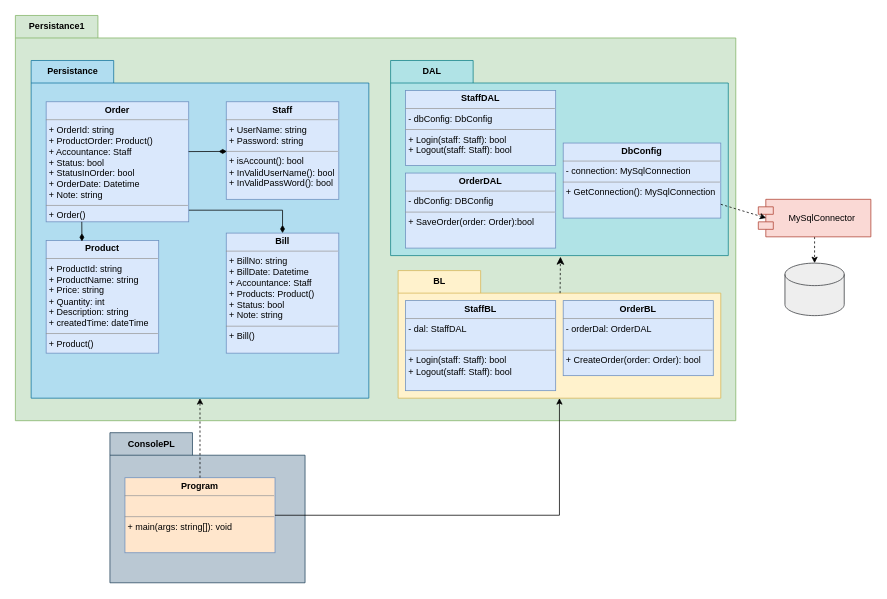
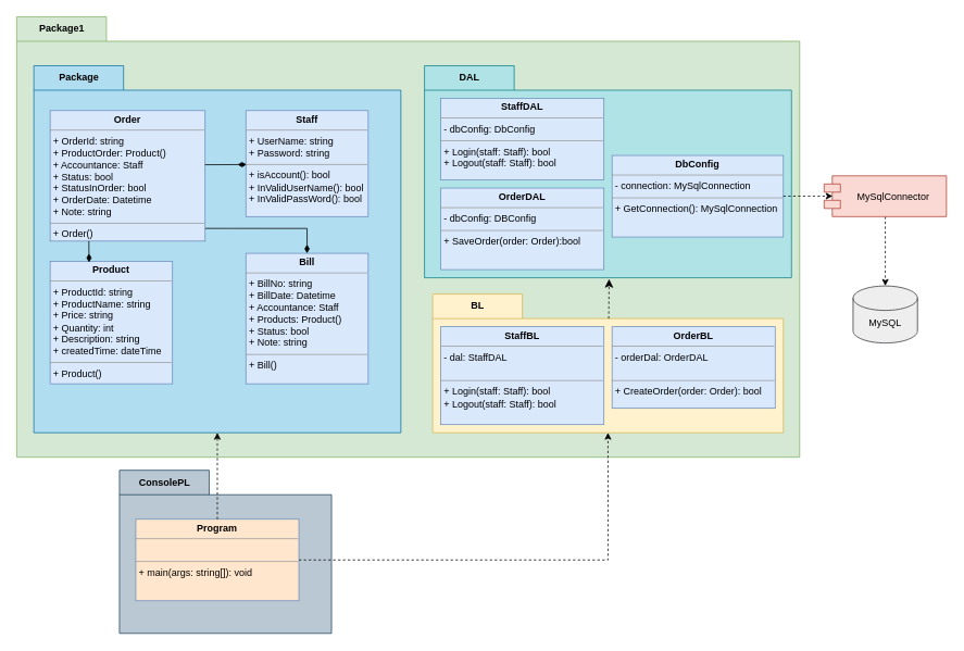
  <mxCell id="0" />
  <mxCell id="1" parent="0" />
  <mxCell id="2" style="edgeStyle=none;rounded=0;orthogonalLoop=1;jettySize=auto;html=1;entryX=0.5;entryY=0;entryDx=0;entryDy=0;entryPerimeter=0;dashed=1;endArrow=classic;endFill=1;" parent="1" source="3" target="22" edge="1"><mxGeometry relative="1" as="geometry" /></mxCell>
- <mxCell id="3" value="MySqlConnector" style="shape=module;align=left;spacingLeft=20;align=center;verticalAlign=middle;fillColor=#fad9d5;strokeColor=#ae4132;" parent="1" vertex="1"><mxGeometry x="1010" y="265" width="150" height="50" as="geometry" /></mxCell>
- <mxCell id="4" value="Persistance1" style="shape=folder;fontStyle=1;tabWidth=110;tabHeight=30;tabPosition=left;html=1;boundedLbl=1;labelInHeader=1;container=1;collapsible=0;recursiveResize=0;fillColor=#d5e8d4;strokeColor=#82b366;" parent="1" vertex="1"><mxGeometry x="20" y="20" width="960" height="540" as="geometry" /></mxCell>
- <mxCell id="5" value="Persistance" style="shape=folder;fontStyle=1;tabWidth=110;tabHeight=30;tabPosition=left;html=1;boundedLbl=1;labelInHeader=1;container=1;collapsible=0;recursiveResize=0;fillColor=#b1ddf0;strokeColor=#10739e;" parent="4" vertex="1"><mxGeometry x="21" y="60" width="450" height="450" as="geometry" /></mxCell>
+ <mxCell id="3" value="MySqlConnector" style="shape=module;align=left;spacingLeft=20;align=center;verticalAlign=middle;fillColor=#fad9d5;strokeColor=#ae4132;" parent="1" vertex="1"><mxGeometry x="1010" y="215" width="150" height="50" as="geometry" /></mxCell>
+ <mxCell id="4" value="Package1" style="shape=folder;fontStyle=1;tabWidth=110;tabHeight=30;tabPosition=left;html=1;boundedLbl=1;labelInHeader=1;container=1;collapsible=0;recursiveResize=0;fillColor=#d5e8d4;strokeColor=#82b366;" parent="1" vertex="1"><mxGeometry x="20" y="20" width="960" height="540" as="geometry" /></mxCell>
+ <mxCell id="5" value="Package" style="shape=folder;fontStyle=1;tabWidth=110;tabHeight=30;tabPosition=left;html=1;boundedLbl=1;labelInHeader=1;container=1;collapsible=0;recursiveResize=0;fillColor=#b1ddf0;strokeColor=#10739e;" parent="4" vertex="1"><mxGeometry x="21" y="60" width="450" height="450" as="geometry" /></mxCell>
  <mxCell id="6" value="&lt;p style=&quot;margin:0px;margin-top:4px;text-align:center;&quot;&gt;&lt;b&gt;Staff&lt;/b&gt;&lt;/p&gt;&lt;hr size=&quot;1&quot;&gt;&lt;p style=&quot;margin:0px;margin-left:4px;&quot;&gt;+ UserName: string&lt;/p&gt;&lt;p style=&quot;margin:0px;margin-left:4px;&quot;&gt;+ Password: string&lt;/p&gt;&lt;hr size=&quot;1&quot;&gt;&lt;p style=&quot;margin:0px;margin-left:4px;&quot;&gt;+ isAccount(): bool&lt;/p&gt;&lt;p style=&quot;margin:0px;margin-left:4px;&quot;&gt;+ InValidUserName(): bool&lt;/p&gt;&lt;p style=&quot;margin:0px;margin-left:4px;&quot;&gt;+ InValidPassWord(): bool&lt;/p&gt;" style="verticalAlign=top;align=left;overflow=fill;fontSize=12;fontFamily=Helvetica;html=1;fillColor=#dae8fc;strokeColor=#6c8ebf;" parent="5" vertex="1"><mxGeometry x="260" y="55" width="150" height="130" as="geometry" /></mxCell>
  <mxCell id="7" value="&lt;p style=&quot;margin:0px;margin-top:4px;text-align:center;&quot;&gt;&lt;b&gt;Product&lt;/b&gt;&lt;/p&gt;&lt;hr size=&quot;1&quot;&gt;&lt;p style=&quot;margin:0px;margin-left:4px;&quot;&gt;+ ProductId: string&lt;/p&gt;&lt;p style=&quot;margin:0px;margin-left:4px;&quot;&gt;+ ProductName: string&lt;/p&gt;&lt;p style=&quot;margin:0px;margin-left:4px;&quot;&gt;+ Price: string&lt;/p&gt;&lt;p style=&quot;margin:0px;margin-left:4px;&quot;&gt;+ Quantity: int&lt;/p&gt;&lt;p style=&quot;margin:0px;margin-left:4px;&quot;&gt;+ Description: string&lt;/p&gt;&lt;p style=&quot;margin:0px;margin-left:4px;&quot;&gt;+ createdTime: dateTime&lt;/p&gt;&lt;hr size=&quot;1&quot;&gt;&lt;p style=&quot;margin:0px;margin-left:4px;&quot;&gt;+ Product()&amp;nbsp;&lt;/p&gt;" style="verticalAlign=top;align=left;overflow=fill;fontSize=12;fontFamily=Helvetica;html=1;fillColor=#dae8fc;strokeColor=#6c8ebf;" parent="5" vertex="1"><mxGeometry x="20" y="240" width="150" height="150" as="geometry" /></mxCell>
  <mxCell id="8" value="&lt;p style=&quot;margin:0px;margin-top:4px;text-align:center;&quot;&gt;&lt;b&gt;Order&lt;/b&gt;&lt;/p&gt;&lt;hr size=&quot;1&quot;&gt;&lt;p style=&quot;margin:0px;margin-left:4px;&quot;&gt;+ OrderId: string&amp;nbsp;&lt;/p&gt;&lt;p style=&quot;margin:0px;margin-left:4px;&quot;&gt;+ ProductOrder: Product()&lt;/p&gt;&lt;p style=&quot;margin:0px;margin-left:4px;&quot;&gt;+ Accountance: Staff&lt;/p&gt;&lt;p style=&quot;margin:0px;margin-left:4px;&quot;&gt;+ Status: bool&lt;/p&gt;&lt;p style=&quot;margin: 0px 0px 0px 4px;&quot;&gt;+ StatusInOrder: bool&lt;/p&gt;&lt;p style=&quot;margin:0px;margin-left:4px;&quot;&gt;+ OrderDate: Datetime&lt;/p&gt;&lt;p style=&quot;margin:0px;margin-left:4px;&quot;&gt;+ Note: string&lt;/p&gt;&lt;hr size=&quot;1&quot;&gt;&lt;p style=&quot;margin:0px;margin-left:4px;&quot;&gt;&lt;span style=&quot;background-color: initial;&quot;&gt;+ Order()&lt;/span&gt;&lt;br&gt;&lt;/p&gt;" style="verticalAlign=top;align=left;overflow=fill;fontSize=12;fontFamily=Helvetica;html=1;fillColor=#dae8fc;strokeColor=#6c8ebf;" parent="5" vertex="1"><mxGeometry x="20" y="55" width="190" height="160" as="geometry" /></mxCell>
  <mxCell id="9" value="" style="endArrow=none;startArrow=diamondThin;endFill=0;startFill=1;html=1;verticalAlign=bottom;labelBackgroundColor=none;strokeWidth=1;startSize=8;endSize=8;rounded=0;entryX=0.25;entryY=1;entryDx=0;entryDy=0;exitX=0.318;exitY=0.007;exitDx=0;exitDy=0;exitPerimeter=0;" parent="5" source="7" target="8" edge="1"><mxGeometry width="160" relative="1" as="geometry"><mxPoint x="-60" y="320" as="sourcePoint" /><mxPoint x="100" y="320" as="targetPoint" /></mxGeometry></mxCell>
  <mxCell id="10" value="" style="endArrow=none;startArrow=diamondThin;endFill=0;startFill=1;html=1;verticalAlign=bottom;labelBackgroundColor=none;strokeWidth=1;startSize=8;endSize=8;rounded=0;entryX=0.999;entryY=0.415;entryDx=0;entryDy=0;exitX=0.005;exitY=0.509;exitDx=0;exitDy=0;exitPerimeter=0;entryPerimeter=0;" parent="5" source="6" target="8" edge="1"><mxGeometry width="160" relative="1" as="geometry"><mxPoint x="250" y="310" as="sourcePoint" /><mxPoint x="40" y="150" as="targetPoint" /></mxGeometry></mxCell>
  <mxCell id="11" value="&lt;p style=&quot;margin:0px;margin-top:4px;text-align:center;&quot;&gt;&lt;b&gt;Bill&lt;/b&gt;&lt;/p&gt;&lt;hr size=&quot;1&quot;&gt;&lt;p style=&quot;margin:0px;margin-left:4px;&quot;&gt;+ BillNo: string&lt;/p&gt;&lt;p style=&quot;margin:0px;margin-left:4px;&quot;&gt;+ BillDate: Datetime&lt;/p&gt;&lt;p style=&quot;margin:0px;margin-left:4px;&quot;&gt;+ Accountance: Staff&lt;/p&gt;&lt;p style=&quot;margin:0px;margin-left:4px;&quot;&gt;+ Products: Product()&lt;/p&gt;&lt;p style=&quot;margin:0px;margin-left:4px;&quot;&gt;+ Status: bool&lt;/p&gt;&lt;p style=&quot;margin:0px;margin-left:4px;&quot;&gt;+ Note: string&lt;/p&gt;&lt;hr size=&quot;1&quot;&gt;&lt;p style=&quot;margin:0px;margin-left:4px;&quot;&gt;+ Bill()&amp;nbsp;&lt;/p&gt;" style="verticalAlign=top;align=left;overflow=fill;fontSize=12;fontFamily=Helvetica;html=1;fillColor=#dae8fc;strokeColor=#6c8ebf;" parent="5" vertex="1"><mxGeometry x="260" y="230" width="150" height="160" as="geometry" /></mxCell>
  <mxCell id="12" value="" style="endArrow=none;startArrow=diamondThin;endFill=0;startFill=1;html=1;verticalAlign=bottom;labelBackgroundColor=none;strokeWidth=1;startSize=8;endSize=8;rounded=0;entryX=1.001;entryY=0.903;entryDx=0;entryDy=0;exitX=0.5;exitY=0;exitDx=0;exitDy=0;entryPerimeter=0;edgeStyle=orthogonalEdgeStyle;" parent="5" source="11" target="8" edge="1"><mxGeometry width="160" relative="1" as="geometry"><mxPoint x="304.75" y="225.17" as="sourcePoint" /><mxPoint x="253.81" y="225.4" as="targetPoint" /><Array as="points"><mxPoint x="335" y="200" /></Array></mxGeometry></mxCell>
  <mxCell id="13" value="DAL" style="shape=folder;fontStyle=1;tabWidth=110;tabHeight=30;tabPosition=left;html=1;boundedLbl=1;labelInHeader=1;container=1;collapsible=0;recursiveResize=0;fillColor=#b0e3e6;strokeColor=#0e8088;" parent="4" vertex="1"><mxGeometry x="500" y="60" width="450" height="260" as="geometry" /></mxCell>
  <mxCell id="14" value="&lt;p style=&quot;margin:0px;margin-top:4px;text-align:center;&quot;&gt;&lt;b&gt;StaffDAL&lt;/b&gt;&lt;/p&gt;&lt;hr size=&quot;1&quot;&gt;&lt;p style=&quot;margin:0px;margin-left:4px;&quot;&gt;- dbConfig: DbConfig&lt;/p&gt;&lt;hr size=&quot;1&quot;&gt;&lt;p style=&quot;margin:0px;margin-left:4px;&quot;&gt;+ Login(staff: Staff): bool&lt;/p&gt;&lt;p style=&quot;margin:0px;margin-left:4px;&quot;&gt;+ Logout(staff: Staff): bool&lt;br&gt;&lt;/p&gt;" style="verticalAlign=top;align=left;overflow=fill;fontSize=12;fontFamily=Helvetica;html=1;fillColor=#dae8fc;strokeColor=#6c8ebf;" parent="13" vertex="1"><mxGeometry x="20" y="40" width="200" height="100" as="geometry" /></mxCell>
  <mxCell id="15" value="&lt;p style=&quot;margin:0px;margin-top:4px;text-align:center;&quot;&gt;&lt;b&gt;OrderDAL&lt;/b&gt;&lt;/p&gt;&lt;hr size=&quot;1&quot;&gt;&lt;p style=&quot;margin:0px;margin-left:4px;&quot;&gt;- dbConfig: DBConfig&lt;br&gt;&lt;/p&gt;&lt;hr size=&quot;1&quot;&gt;&lt;p style=&quot;margin:0px;margin-left:4px;&quot;&gt;+ SaveOrder(order: Order):bool&lt;/p&gt;" style="verticalAlign=top;align=left;overflow=fill;fontSize=12;fontFamily=Helvetica;html=1;fillColor=#dae8fc;strokeColor=#6c8ebf;" parent="13" vertex="1"><mxGeometry x="20" y="150" width="200" height="100" as="geometry" /></mxCell>
  <mxCell id="16" value="&lt;p style=&quot;margin:0px;margin-top:4px;text-align:center;&quot;&gt;&lt;b&gt;DbConfig&lt;/b&gt;&lt;/p&gt;&lt;hr size=&quot;1&quot;&gt;&lt;p style=&quot;margin:0px;margin-left:4px;&quot;&gt;- connection: MySqlConnection&lt;/p&gt;&lt;hr size=&quot;1&quot;&gt;&lt;p style=&quot;margin:0px;margin-left:4px;&quot;&gt;+ GetConnection(): MySqlConnection&lt;/p&gt;" style="verticalAlign=top;align=left;overflow=fill;fontSize=12;fontFamily=Helvetica;html=1;fillColor=#dae8fc;strokeColor=#6c8ebf;" parent="13" vertex="1"><mxGeometry x="230" y="110" width="210" height="100" as="geometry" /></mxCell>
  <mxCell id="17" value="BL" style="shape=folder;fontStyle=1;tabWidth=110;tabHeight=30;tabPosition=left;html=1;boundedLbl=1;labelInHeader=1;container=1;collapsible=0;recursiveResize=0;fillColor=#fff2cc;strokeColor=#d6b656;" parent="4" vertex="1"><mxGeometry x="510" y="340" width="430" height="170" as="geometry" /></mxCell>
  <mxCell id="18" value="&lt;p style=&quot;margin:0px;margin-top:4px;text-align:center;&quot;&gt;&lt;b&gt;StaffBL&lt;/b&gt;&lt;/p&gt;&lt;hr size=&quot;1&quot;&gt;&lt;p style=&quot;margin:0px;margin-left:4px;&quot;&gt;- dal: StaffDAL&lt;/p&gt;&lt;p style=&quot;margin:0px;margin-left:4px;&quot;&gt;&lt;br&gt;&lt;/p&gt;&lt;hr size=&quot;1&quot;&gt;&lt;p style=&quot;margin:0px;margin-left:4px;&quot;&gt;+ Login(staff: Staff): bool&lt;/p&gt;&lt;p style=&quot;margin:0px;margin-left:4px;&quot;&gt;+ Logout(staff: Staff): bool&lt;br&gt;&lt;/p&gt;" style="verticalAlign=top;align=left;overflow=fill;fontSize=12;fontFamily=Helvetica;html=1;fillColor=#dae8fc;strokeColor=#6c8ebf;" parent="17" vertex="1"><mxGeometry x="10" y="40" width="200" height="120" as="geometry" /></mxCell>
  <mxCell id="19" value="&lt;p style=&quot;margin:0px;margin-top:4px;text-align:center;&quot;&gt;&lt;b&gt;OrderBL&lt;/b&gt;&lt;/p&gt;&lt;hr size=&quot;1&quot;&gt;&lt;p style=&quot;margin:0px;margin-left:4px;&quot;&gt;- orderDal: OrderDAL&lt;/p&gt;&lt;p style=&quot;margin:0px;margin-left:4px;&quot;&gt;&lt;br&gt;&lt;/p&gt;&lt;hr size=&quot;1&quot;&gt;&lt;p style=&quot;margin:0px;margin-left:4px;&quot;&gt;+ CreateOrder(order: Order): bool&lt;/p&gt;" style="verticalAlign=top;align=left;overflow=fill;fontSize=12;fontFamily=Helvetica;html=1;fillColor=#dae8fc;strokeColor=#6c8ebf;" parent="17" vertex="1"><mxGeometry x="220" y="40" width="200" height="100" as="geometry" /></mxCell>
  <mxCell id="20" value="" style="endArrow=classic;startArrow=none;endFill=1;startFill=0;endSize=8;html=1;verticalAlign=bottom;dashed=1;labelBackgroundColor=none;rounded=0;exitX=0.502;exitY=0.177;exitDx=0;exitDy=0;exitPerimeter=0;entryX=0.503;entryY=1.006;entryDx=0;entryDy=0;entryPerimeter=0;" parent="4" source="17" target="13" edge="1"><mxGeometry width="160" relative="1" as="geometry"><mxPoint x="610" y="580" as="sourcePoint" /><mxPoint x="726" y="326" as="targetPoint" /></mxGeometry></mxCell>
  <mxCell id="21" value="" style="group" parent="1" vertex="1" connectable="0"><mxGeometry x="1045.5" y="350" width="79" height="70" as="geometry" /></mxCell>
  <mxCell id="22" value="" style="shape=cylinder3;whiteSpace=wrap;html=1;boundedLbl=1;backgroundOutline=1;size=15;fillColor=#eeeeee;strokeColor=#36393d;" parent="21" vertex="1"><mxGeometry width="79" height="70" as="geometry" /></mxCell>
+ <mxCell id="23" value="MySQL" style="text;html=1;strokeColor=none;fillColor=none;align=center;verticalAlign=middle;whiteSpace=wrap;rounded=0;" parent="21" vertex="1"><mxGeometry x="9.5" y="30" width="60" height="30" as="geometry" /></mxCell>
  <mxCell id="24" value="ConsolePL" style="shape=folder;fontStyle=1;tabWidth=110;tabHeight=30;tabPosition=left;html=1;boundedLbl=1;labelInHeader=1;container=1;collapsible=0;recursiveResize=0;fillColor=#bac8d3;strokeColor=#23445d;" parent="1" vertex="1"><mxGeometry x="146" y="576" width="260" height="200" as="geometry" /></mxCell>
  <mxCell id="25" value="&lt;p style=&quot;margin:0px;margin-top:4px;text-align:center;&quot;&gt;&lt;b&gt;Program&lt;/b&gt;&lt;/p&gt;&lt;hr size=&quot;1&quot;&gt;&lt;p style=&quot;margin:0px;margin-left:4px;&quot;&gt;&lt;br&gt;&lt;/p&gt;&lt;hr size=&quot;1&quot;&gt;&lt;p style=&quot;margin:0px;margin-left:4px;&quot;&gt;+ main(args: string[]): void&lt;/p&gt;" style="verticalAlign=top;align=left;overflow=fill;fontSize=12;fontFamily=Helvetica;html=1;fillColor=#ffe6cc;strokeColor=#6c8ebf;" parent="24" vertex="1"><mxGeometry x="20" y="60" width="200" height="100" as="geometry" /></mxCell>
  <mxCell id="26" style="edgeStyle=none;rounded=0;orthogonalLoop=1;jettySize=auto;html=1;entryX=0.07;entryY=0.497;entryDx=0;entryDy=0;entryPerimeter=0;dashed=1;endArrow=classic;endFill=1;" parent="1" source="16" target="3" edge="1"><mxGeometry relative="1" as="geometry" /></mxCell>
  <mxCell id="27" style="edgeStyle=none;rounded=0;orthogonalLoop=1;jettySize=auto;html=1;entryX=0.5;entryY=1;entryDx=0;entryDy=0;entryPerimeter=0;dashed=1;endArrow=classic;endFill=1;" parent="1" source="25" target="5" edge="1"><mxGeometry relative="1" as="geometry" /></mxCell>
- <mxCell id="28" style="edgeStyle=orthogonalEdgeStyle;rounded=0;orthogonalLoop=1;jettySize=auto;html=1;entryX=0.5;entryY=1;entryDx=0;entryDy=0;entryPerimeter=0;dashed=0;endArrow=classic;endFill=1;" parent="1" source="25" target="17" edge="1"><mxGeometry relative="1" as="geometry" /></mxCell>
+ <mxCell id="28" style="edgeStyle=orthogonalEdgeStyle;rounded=0;orthogonalLoop=1;jettySize=auto;html=1;entryX=0.5;entryY=1;entryDx=0;entryDy=0;entryPerimeter=0;dashed=1;endArrow=classic;endFill=1;" parent="1" source="25" target="17" edge="1"><mxGeometry relative="1" as="geometry" /></mxCell>
